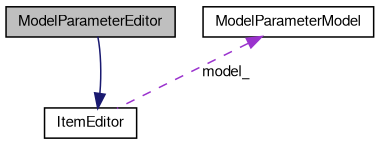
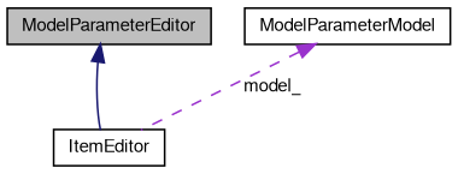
  digraph {
    node [color=black fontname=FreeSans fontsize=10 shape=record]
    edge [dir=back fontname=FreeSans fontsize=10 labelfontname=FreeSans labelfontsize=10]
    n1 [fillcolor=grey75 fontcolor=black height=0.2 label=ModelParameterEditor style=filled width=0.4]
    n2 [height=0.2 label=ItemEditor width=0.4]
    n3 [height=0.2 label=ModelParameterModel width=0.4]
-   n2 -> n1 [color=midnightblue style=solid]
+   n1 -> n2 [color=midnightblue style=solid]
    n3 -> n2 [color=darkorchid3 label=model_ style=dashed]
  }
